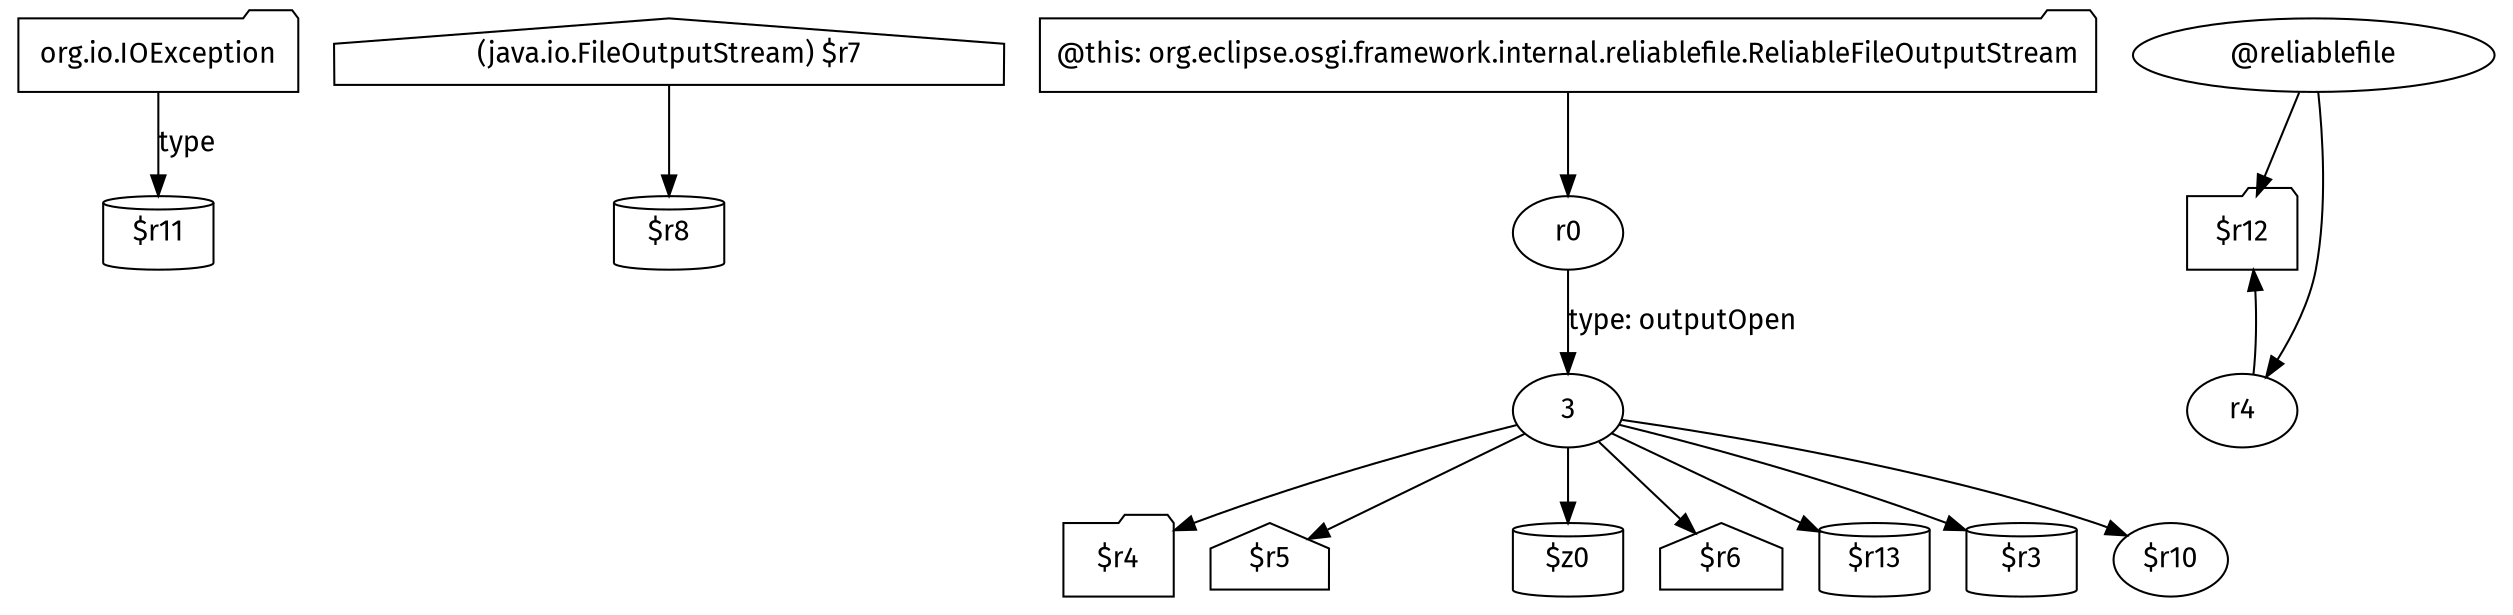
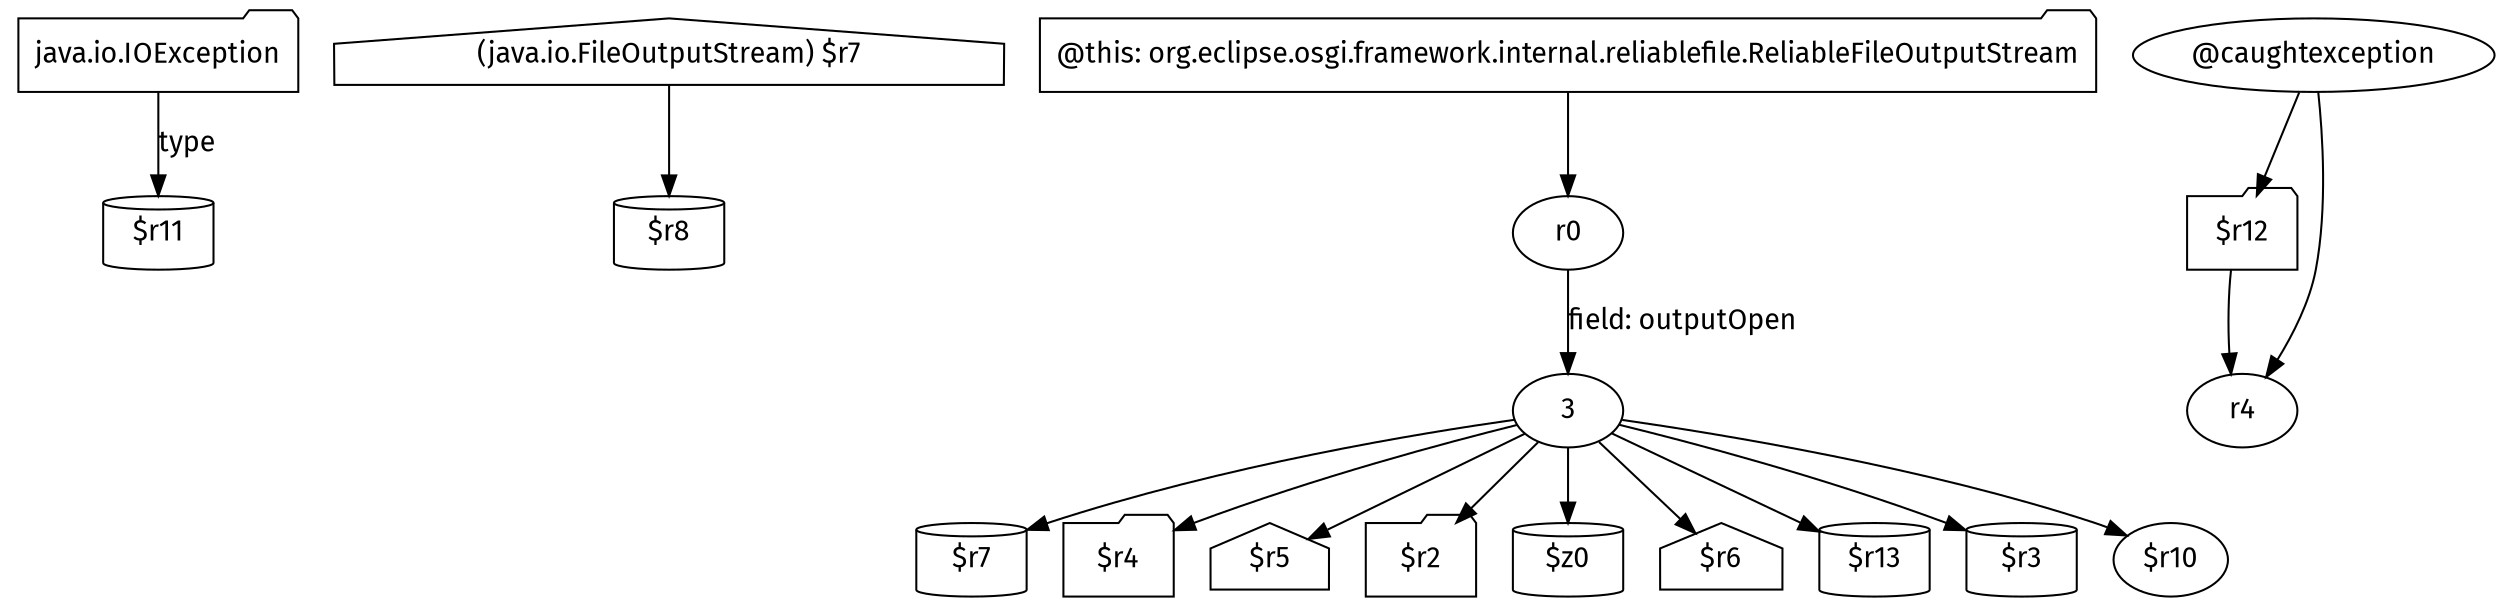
  digraph {
    fontname="Fira Sans"
    node [fontname="Fira Sans" shape=cylinder]
    edge [fontname="Fira Sans"]
-   n1 [label="org.io.IOException" shape=folder]
+   n1 [label="java.io.IOException" shape=folder]
    n2 [label="$r11"]
    n3 [label="(java.io.FileOutputStream) $r7" shape=house]
    n4 [label="$r8"]
    n5 [label=3 shape=ellipse]
+   n6 [label="$r7"]
    n7 [label="$r4" shape=folder]
    n8 [label="$r5" shape=house]
+   n9 [label="$r2" shape=folder]
    n10 [label="$z0"]
    n11 [label="$r6" shape=house]
    n12 [label="$r13"]
    n13 [label="$r3"]
    n14 [label="$r10" shape=ellipse]
    n15 [label=r0 shape=ellipse]
-   n16 [label="@reliablefile" shape=ellipse]
+   n16 [label="@caughtexception" shape=ellipse]
    n17 [label="$r12" shape=folder]
    n18 [label=r4 shape=ellipse]
    n19 [label="@this: org.eclipse.osgi.framework.internal.reliablefile.ReliableFileOutputStream" shape=folder]
    n1 -> n2 [label=type]
    n3 -> n4
+   n5 -> n6
    n5 -> n7
    n5 -> n8
+   n5 -> n9
    n5 -> n10
    n5 -> n11
    n5 -> n12
    n5 -> n13
    n5 -> n14
-   n15 -> n5 [label="type: outputOpen"]
+   n15 -> n5 [label="field: outputOpen"]
    n16 -> n17
    n16 -> n18
-   n18 -> n17
+   n17 -> n18
    n19 -> n15
  }
